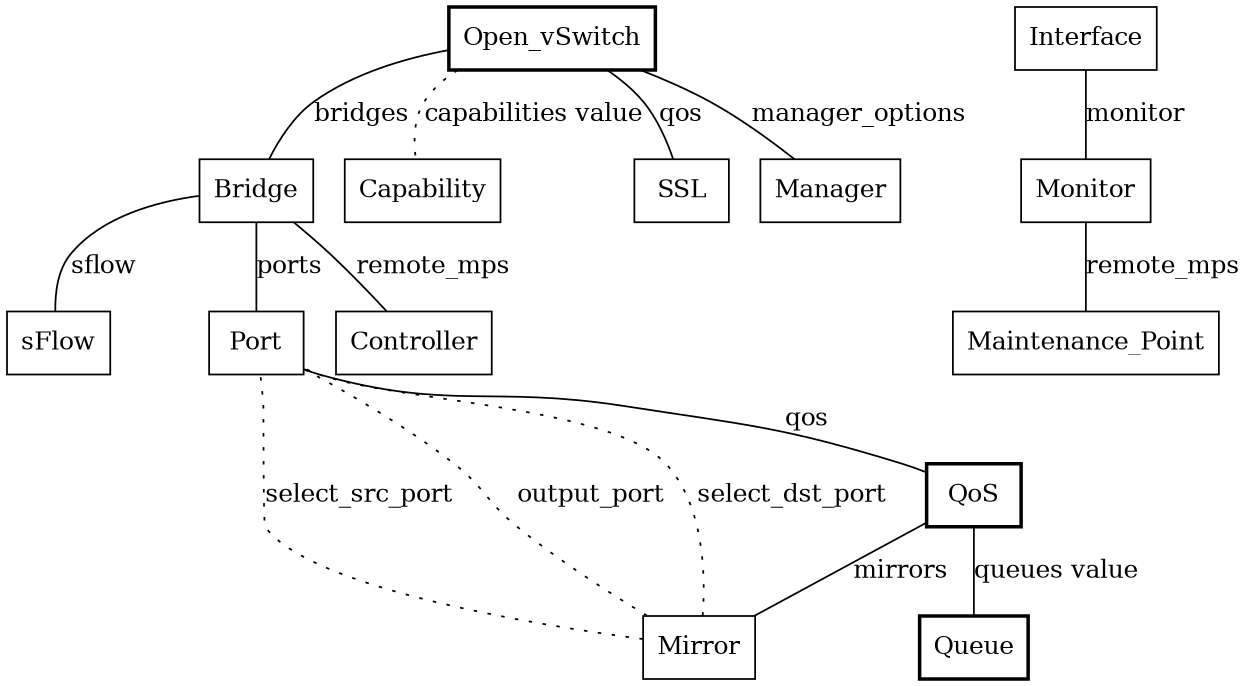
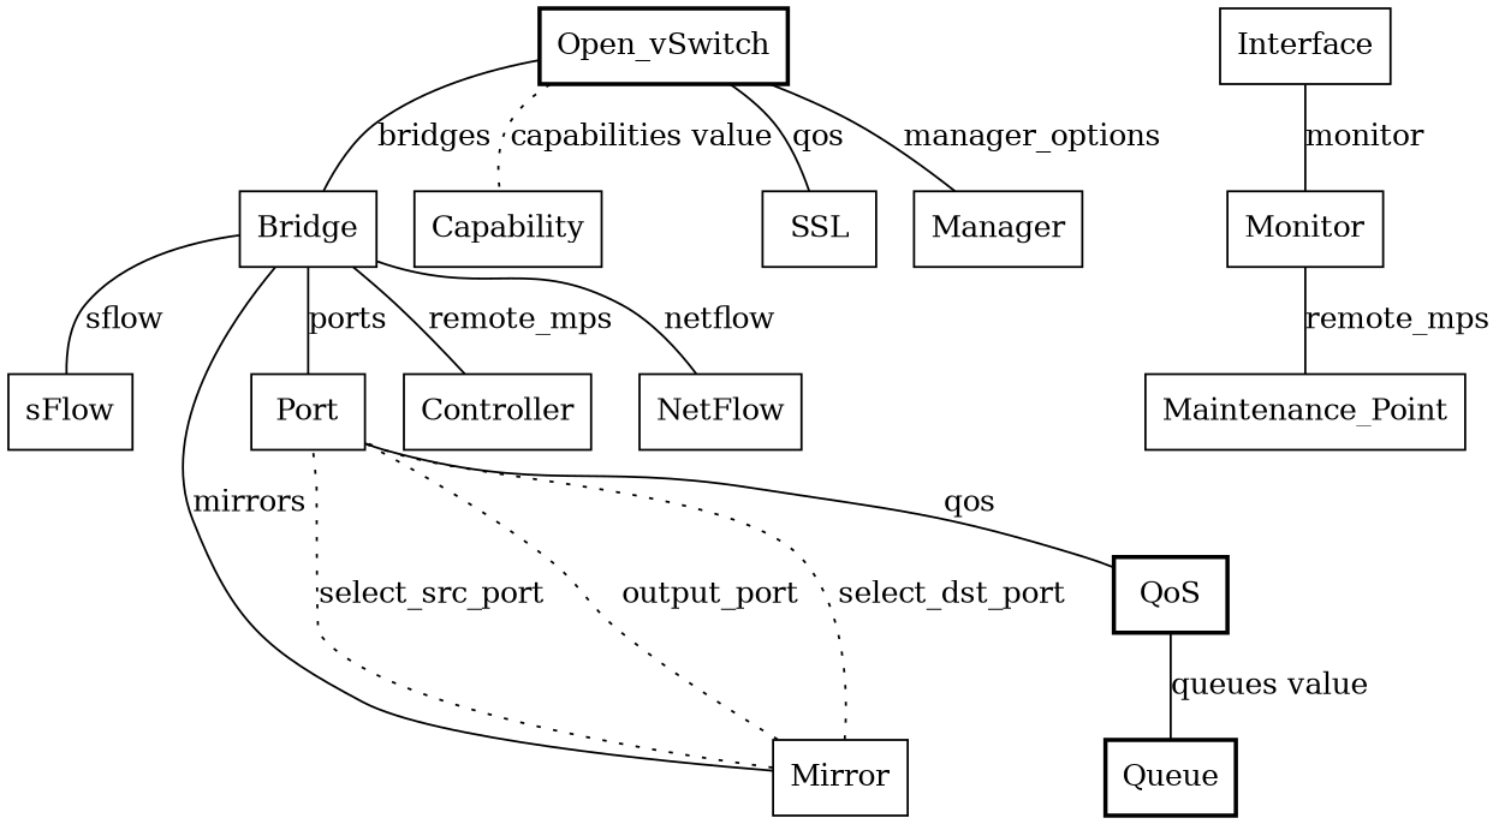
  digraph {
    node [shape=box]
    edge [arrowhead=none arrowtail=none dir=none]
    Bridge
    sFlow
    Mirror
    Port
    Controller
+   NetFlow
    QoS [style=bold]
    Queue [style=bold]
    Interface
    Monitor
    Maintenance_Point
    Open_vSwitch [style=bold]
    Capability
    SSL
    Manager
    Bridge -> sFlow [label=sflow]
-   QoS -> Mirror [label=mirrors]
+   Bridge -> Mirror [label=mirrors]
    Bridge -> Port [label=ports]
    Bridge -> Controller [label=remote_mps]
+   Bridge -> NetFlow [label=netflow]
    Mirror -> Port [constraint=false label=select_src_port style=dotted]
    Mirror -> Port [constraint=false label=output_port style=dotted]
    Mirror -> Port [constraint=false label=select_dst_port style=dotted]
    Port -> QoS [label=qos]
    QoS -> Queue [label="queues value"]
    Interface -> Monitor [label=monitor]
    Monitor -> Maintenance_Point [label=remote_mps]
    Open_vSwitch -> Bridge [label=bridges]
    Open_vSwitch -> Capability [label="capabilities value" style=dotted]
    Open_vSwitch -> SSL [label=qos]
    Open_vSwitch -> Manager [label=manager_options]
  }
